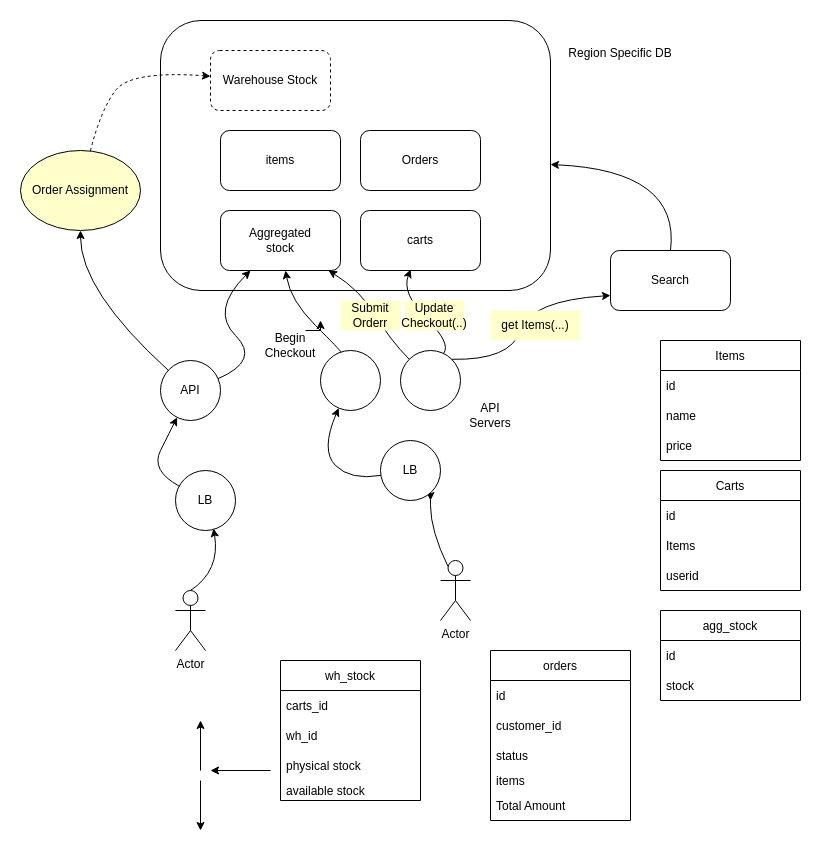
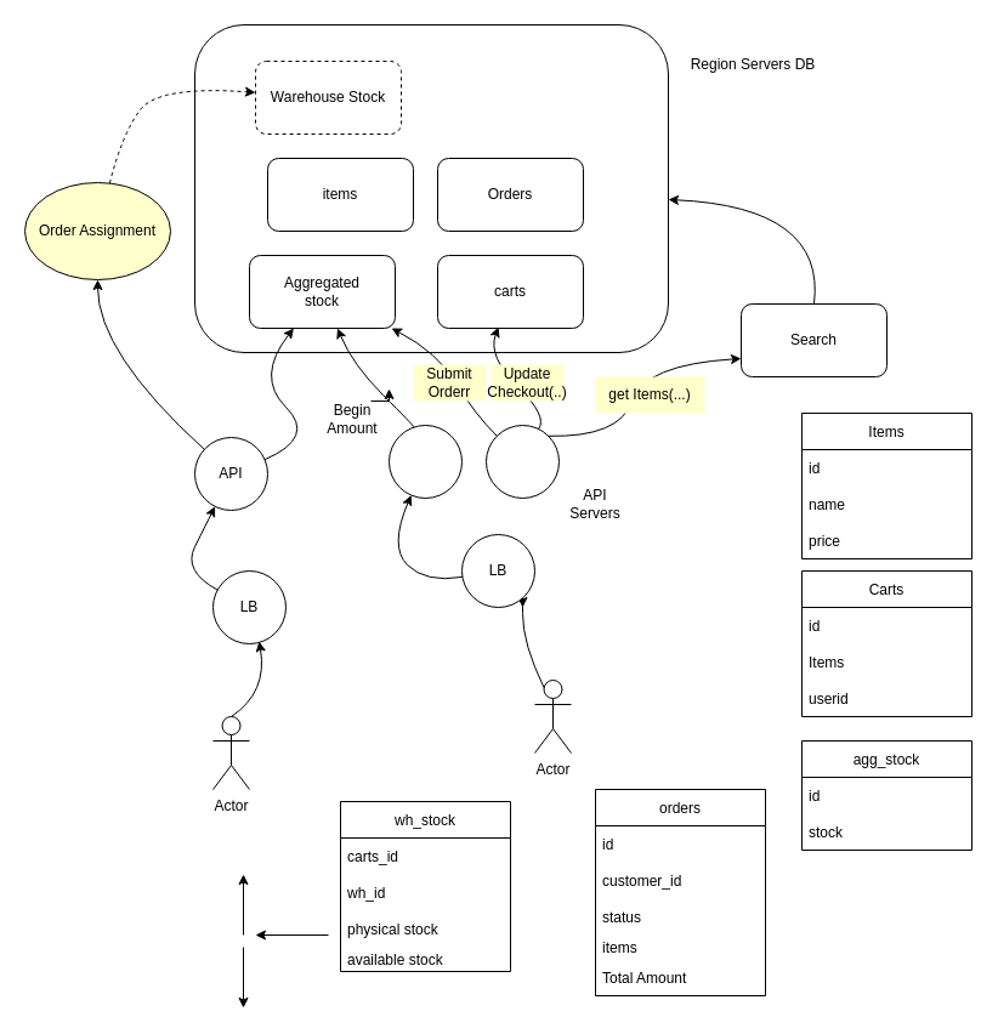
  <mxCell id="0" />
  <mxCell id="1" parent="0" />
  <mxCell id="2" value="" style="rounded=1;whiteSpace=wrap;html=1;" parent="1" vertex="1"><mxGeometry x="160" y="20" width="390" height="270" as="geometry" /></mxCell>
- <mxCell id="3" value="Aggregated&lt;br&gt;stock" style="rounded=1;whiteSpace=wrap;html=1;" parent="1" vertex="1"><mxGeometry x="220" y="210" width="120" height="60" as="geometry" /></mxCell>
+ <mxCell id="3" value="Aggregated&lt;br&gt;stock" style="rounded=1;whiteSpace=wrap;html=1;" parent="1" vertex="1"><mxGeometry x="205" y="210" width="120" height="60" as="geometry" /></mxCell>
  <mxCell id="4" value="items" style="rounded=1;whiteSpace=wrap;html=1;" parent="1" vertex="1"><mxGeometry x="220" y="130" width="120" height="60" as="geometry" /></mxCell>
  <mxCell id="5" value="Orders" style="rounded=1;whiteSpace=wrap;html=1;" parent="1" vertex="1"><mxGeometry x="360" y="130" width="120" height="60" as="geometry" /></mxCell>
  <mxCell id="6" value="carts" style="rounded=1;whiteSpace=wrap;html=1;" parent="1" vertex="1"><mxGeometry x="360" y="210" width="120" height="60" as="geometry" /></mxCell>
  <mxCell id="7" value="API" style="ellipse;whiteSpace=wrap;html=1;aspect=fixed;" parent="1" vertex="1"><mxGeometry x="160" y="360" width="60" height="60" as="geometry" /></mxCell>
  <mxCell id="8" value="" style="ellipse;whiteSpace=wrap;html=1;aspect=fixed;" parent="1" vertex="1"><mxGeometry x="320" y="350" width="60" height="60" as="geometry" /></mxCell>
  <mxCell id="9" value="" style="ellipse;whiteSpace=wrap;html=1;aspect=fixed;" parent="1" vertex="1"><mxGeometry x="400" y="350" width="60" height="60" as="geometry" /></mxCell>
  <mxCell id="10" value="API Servers" style="text;html=1;strokeColor=none;fillColor=none;align=center;verticalAlign=middle;whiteSpace=wrap;rounded=0;" parent="1" vertex="1"><mxGeometry x="460" y="400" width="60" height="30" as="geometry" /></mxCell>
- <mxCell id="11" value="Region Specific DB" style="text;html=1;strokeColor=none;fillColor=none;align=center;verticalAlign=middle;whiteSpace=wrap;rounded=0;" parent="1" vertex="1"><mxGeometry x="560" y="30" width="120" height="45" as="geometry" /></mxCell>
+ <mxCell id="11" value="Region Servers DB" style="text;html=1;strokeColor=none;fillColor=none;align=center;verticalAlign=middle;whiteSpace=wrap;rounded=0;" parent="1" vertex="1"><mxGeometry x="560" y="30" width="120" height="45" as="geometry" /></mxCell>
  <mxCell id="12" value="Actor" style="shape=umlActor;verticalLabelPosition=bottom;verticalAlign=top;html=1;outlineConnect=0;" parent="1" vertex="1"><mxGeometry x="175" y="590" width="30" height="60" as="geometry" /></mxCell>
  <mxCell id="13" value="Actor" style="shape=umlActor;verticalLabelPosition=bottom;verticalAlign=top;html=1;outlineConnect=0;" parent="1" vertex="1"><mxGeometry x="440" y="560" width="30" height="60" as="geometry" /></mxCell>
  <mxCell id="14" value="" style="curved=1;endArrow=classic;html=1;rounded=0;exitX=0.5;exitY=0;exitDx=0;exitDy=0;exitPerimeter=0;entryX=0.633;entryY=0.967;entryDx=0;entryDy=0;entryPerimeter=0;" parent="1" source="12" target="51" edge="1"><mxGeometry width="50" height="50" relative="1" as="geometry"><mxPoint x="410" y="350" as="sourcePoint" /><mxPoint x="460" y="300" as="targetPoint" /><Array as="points"><mxPoint x="220" y="570" /></Array></mxGeometry></mxCell>
  <mxCell id="15" value="" style="curved=1;endArrow=classic;html=1;rounded=0;exitX=1;exitY=0;exitDx=0;exitDy=0;entryX=0;entryY=0.75;entryDx=0;entryDy=0;startArrow=none;" edge="1" parent="1" source="9" target="16"><mxGeometry width="50" height="50" relative="1" as="geometry"><mxPoint x="590" y="340" as="sourcePoint" /><mxPoint x="640" y="290" as="targetPoint" /><Array as="points"><mxPoint x="510" y="360" /><mxPoint x="530" y="300" /></Array></mxGeometry></mxCell>
  <mxCell id="16" value="Search" style="rounded=1;whiteSpace=wrap;html=1;" vertex="1" parent="1"><mxGeometry x="610" y="250" width="120" height="60" as="geometry" /></mxCell>
  <mxCell id="17" value="" style="curved=1;endArrow=classic;html=1;rounded=0;exitX=0.5;exitY=0;exitDx=0;exitDy=0;" edge="1" parent="1" source="16" target="2"><mxGeometry width="50" height="50" relative="1" as="geometry"><mxPoint x="640" y="110" as="sourcePoint" /><mxPoint x="690" y="60" as="targetPoint" /><Array as="points"><mxPoint x="680" y="170" /></Array></mxGeometry></mxCell>
  <mxCell id="18" value="" style="curved=1;endArrow=classic;html=1;rounded=0;exitX=0.25;exitY=0.1;exitDx=0;exitDy=0;exitPerimeter=0;entryX=0.833;entryY=1;entryDx=0;entryDy=0;entryPerimeter=0;" edge="1" parent="1" source="13" target="31"><mxGeometry width="50" height="50" relative="1" as="geometry"><mxPoint x="285" y="510" as="sourcePoint" /><mxPoint x="410" y="460" as="targetPoint" /><Array as="points"><mxPoint x="430" y="530" /><mxPoint x="430" y="480" /></Array></mxGeometry></mxCell>
  <mxCell id="19" value="Items" style="swimlane;fontStyle=0;childLayout=stackLayout;horizontal=1;startSize=30;horizontalStack=0;resizeParent=1;resizeParentMax=0;resizeLast=0;collapsible=1;marginBottom=0;" vertex="1" parent="1"><mxGeometry x="660" y="340" width="140" height="120" as="geometry" /></mxCell>
  <mxCell id="20" value="id" style="text;strokeColor=none;fillColor=none;align=left;verticalAlign=middle;spacingLeft=4;spacingRight=4;overflow=hidden;points=[[0,0.5],[1,0.5]];portConstraint=eastwest;rotatable=0;" vertex="1" parent="19"><mxGeometry y="30" width="140" height="30" as="geometry" /></mxCell>
  <mxCell id="21" value="name" style="text;strokeColor=none;fillColor=none;align=left;verticalAlign=middle;spacingLeft=4;spacingRight=4;overflow=hidden;points=[[0,0.5],[1,0.5]];portConstraint=eastwest;rotatable=0;" vertex="1" parent="19"><mxGeometry y="60" width="140" height="30" as="geometry" /></mxCell>
  <mxCell id="22" value="price" style="text;strokeColor=none;fillColor=none;align=left;verticalAlign=middle;spacingLeft=4;spacingRight=4;overflow=hidden;points=[[0,0.5],[1,0.5]];portConstraint=eastwest;rotatable=0;" vertex="1" parent="19"><mxGeometry y="90" width="140" height="30" as="geometry" /></mxCell>
  <mxCell id="23" value="" style="curved=1;endArrow=classic;html=1;rounded=0;exitX=0;exitY=0;exitDx=0;exitDy=0;" edge="1" parent="1" source="9" target="3"><mxGeometry width="50" height="50" relative="1" as="geometry"><mxPoint x="370" y="340" as="sourcePoint" /><mxPoint x="420" y="290" as="targetPoint" /><Array as="points"><mxPoint x="390" y="340" /><mxPoint x="360" y="290" /></Array></mxGeometry></mxCell>
  <mxCell id="24" value="" style="curved=1;endArrow=classic;html=1;rounded=0;" edge="1" parent="1" source="7" target="3"><mxGeometry width="50" height="50" relative="1" as="geometry"><mxPoint x="210" y="360" as="sourcePoint" /><mxPoint x="260" y="310" as="targetPoint" /><Array as="points"><mxPoint x="260" y="360" /><mxPoint x="210" y="310" /></Array></mxGeometry></mxCell>
  <mxCell id="25" value="Carts" style="swimlane;fontStyle=0;childLayout=stackLayout;horizontal=1;startSize=30;horizontalStack=0;resizeParent=1;resizeParentMax=0;resizeLast=0;collapsible=1;marginBottom=0;" vertex="1" parent="1"><mxGeometry x="660" y="470" width="140" height="120" as="geometry" /></mxCell>
  <mxCell id="26" value="id" style="text;strokeColor=none;fillColor=none;align=left;verticalAlign=middle;spacingLeft=4;spacingRight=4;overflow=hidden;points=[[0,0.5],[1,0.5]];portConstraint=eastwest;rotatable=0;" vertex="1" parent="25"><mxGeometry y="30" width="140" height="30" as="geometry" /></mxCell>
  <mxCell id="27" value="Items" style="text;strokeColor=none;fillColor=none;align=left;verticalAlign=middle;spacingLeft=4;spacingRight=4;overflow=hidden;points=[[0,0.5],[1,0.5]];portConstraint=eastwest;rotatable=0;" vertex="1" parent="25"><mxGeometry y="60" width="140" height="30" as="geometry" /></mxCell>
  <mxCell id="28" value="userid" style="text;strokeColor=none;fillColor=none;align=left;verticalAlign=middle;spacingLeft=4;spacingRight=4;overflow=hidden;points=[[0,0.5],[1,0.5]];portConstraint=eastwest;rotatable=0;" vertex="1" parent="25"><mxGeometry y="90" width="140" height="30" as="geometry" /></mxCell>
  <mxCell id="29" value="" style="curved=1;endArrow=classic;html=1;rounded=0;entryX=0.417;entryY=0.983;entryDx=0;entryDy=0;entryPerimeter=0;exitX=0.717;exitY=0.05;exitDx=0;exitDy=0;exitPerimeter=0;" edge="1" parent="1" source="9" target="6"><mxGeometry width="50" height="50" relative="1" as="geometry"><mxPoint x="453.724" y="353.896" as="sourcePoint" /><mxPoint x="365" y="273" as="targetPoint" /><Array as="points"><mxPoint x="451" y="343" /><mxPoint x="401" y="293" /></Array></mxGeometry></mxCell>
  <mxCell id="30" value="Update Checkout(..)" style="text;html=1;strokeColor=none;fillColor=#FFFFCC;align=center;verticalAlign=middle;whiteSpace=wrap;rounded=0;" vertex="1" parent="1"><mxGeometry x="404" y="300" width="60" height="30" as="geometry" /></mxCell>
  <mxCell id="31" value="LB" style="ellipse;whiteSpace=wrap;html=1;aspect=fixed;" vertex="1" parent="1"><mxGeometry x="380" y="440" width="60" height="60" as="geometry" /></mxCell>
  <mxCell id="32" value="" style="curved=1;endArrow=classic;html=1;rounded=0;" edge="1" parent="1" source="31" target="8"><mxGeometry width="50" height="50" relative="1" as="geometry"><mxPoint x="300" y="480" as="sourcePoint" /><mxPoint x="350" y="430" as="targetPoint" /><Array as="points"><mxPoint x="350" y="480" /><mxPoint x="320" y="450" /></Array></mxGeometry></mxCell>
  <mxCell id="33" value="" style="curved=1;endArrow=classic;html=1;rounded=0;" edge="1" parent="1" source="8" target="3"><mxGeometry width="50" height="50" relative="1" as="geometry"><mxPoint x="290" y="350" as="sourcePoint" /><mxPoint x="340" y="300" as="targetPoint" /><Array as="points"><mxPoint x="340" y="350" /><mxPoint x="290" y="300" /></Array></mxGeometry></mxCell>
  <mxCell id="34" style="edgeStyle=orthogonalEdgeStyle;rounded=0;orthogonalLoop=1;jettySize=auto;html=1;exitX=0.75;exitY=0;exitDx=0;exitDy=0;" edge="1" parent="1" source="35"><mxGeometry relative="1" as="geometry"><mxPoint x="320" y="320" as="targetPoint" /></mxGeometry></mxCell>
- <mxCell id="35" value="Begin&lt;br&gt;Checkout" style="text;html=1;strokeColor=none;fillColor=none;align=center;verticalAlign=middle;whiteSpace=wrap;rounded=0;" vertex="1" parent="1"><mxGeometry x="260" y="330" width="60" height="30" as="geometry" /></mxCell>
+ <mxCell id="35" value="Begin&lt;br&gt;Amount" style="text;html=1;strokeColor=none;fillColor=none;align=center;verticalAlign=middle;whiteSpace=wrap;rounded=0;" vertex="1" parent="1"><mxGeometry x="260" y="330" width="60" height="30" as="geometry" /></mxCell>
  <mxCell id="36" value="agg_stock" style="swimlane;fontStyle=0;childLayout=stackLayout;horizontal=1;startSize=30;horizontalStack=0;resizeParent=1;resizeParentMax=0;resizeLast=0;collapsible=1;marginBottom=0;" vertex="1" parent="1"><mxGeometry x="660" y="610" width="140" height="90" as="geometry" /></mxCell>
  <mxCell id="37" value="id" style="text;strokeColor=none;fillColor=none;align=left;verticalAlign=middle;spacingLeft=4;spacingRight=4;overflow=hidden;points=[[0,0.5],[1,0.5]];portConstraint=eastwest;rotatable=0;" vertex="1" parent="36"><mxGeometry y="30" width="140" height="30" as="geometry" /></mxCell>
  <mxCell id="38" value="stock" style="text;strokeColor=none;fillColor=none;align=left;verticalAlign=middle;spacingLeft=4;spacingRight=4;overflow=hidden;points=[[0,0.5],[1,0.5]];portConstraint=eastwest;rotatable=0;" vertex="1" parent="36"><mxGeometry y="60" width="140" height="30" as="geometry" /></mxCell>
  <mxCell id="39" value="Submit&lt;br&gt;Orderr" style="text;html=1;strokeColor=none;fillColor=#FFFFCC;align=center;verticalAlign=middle;whiteSpace=wrap;rounded=0;" vertex="1" parent="1"><mxGeometry x="340" y="300" width="60" height="30" as="geometry" /></mxCell>
  <mxCell id="40" value="get Items(...)" style="text;html=1;strokeColor=none;fillColor=#FFFFCC;align=center;verticalAlign=middle;whiteSpace=wrap;rounded=0;" vertex="1" parent="1"><mxGeometry x="490" y="310" width="90" height="30" as="geometry" /></mxCell>
  <mxCell id="41" value="orders" style="swimlane;fontStyle=0;childLayout=stackLayout;horizontal=1;startSize=30;horizontalStack=0;resizeParent=1;resizeParentMax=0;resizeLast=0;collapsible=1;marginBottom=0;" vertex="1" parent="1"><mxGeometry x="490" y="650" width="140" height="170" as="geometry" /></mxCell>
  <mxCell id="42" value="id" style="text;strokeColor=none;fillColor=none;align=left;verticalAlign=middle;spacingLeft=4;spacingRight=4;overflow=hidden;points=[[0,0.5],[1,0.5]];portConstraint=eastwest;rotatable=0;" vertex="1" parent="41"><mxGeometry y="30" width="140" height="30" as="geometry" /></mxCell>
  <mxCell id="43" value="customer_id" style="text;strokeColor=none;fillColor=none;align=left;verticalAlign=middle;spacingLeft=4;spacingRight=4;overflow=hidden;points=[[0,0.5],[1,0.5]];portConstraint=eastwest;rotatable=0;" vertex="1" parent="41"><mxGeometry y="60" width="140" height="30" as="geometry" /></mxCell>
  <mxCell id="44" value="status" style="text;strokeColor=none;fillColor=none;align=left;verticalAlign=middle;spacingLeft=4;spacingRight=4;overflow=hidden;points=[[0,0.5],[1,0.5]];portConstraint=eastwest;rotatable=0;" vertex="1" parent="41"><mxGeometry y="90" width="140" height="30" as="geometry" /></mxCell>
  <mxCell id="45" value="items" style="text;strokeColor=none;fillColor=none;align=left;verticalAlign=middle;spacingLeft=4;spacingRight=4;overflow=hidden;points=[[0,0.5],[1,0.5]];portConstraint=eastwest;rotatable=0;" vertex="1" parent="41"><mxGeometry y="120" width="140" height="20" as="geometry" /></mxCell>
  <mxCell id="46" value="Total Amount" style="text;strokeColor=none;fillColor=none;align=left;verticalAlign=middle;spacingLeft=4;spacingRight=4;overflow=hidden;points=[[0,0.5],[1,0.5]];portConstraint=eastwest;rotatable=0;" vertex="1" parent="41"><mxGeometry y="140" width="140" height="30" as="geometry" /></mxCell>
  <mxCell id="47" value="Order Assignment" style="ellipse;whiteSpace=wrap;html=1;fillColor=#FFFFCC;" vertex="1" parent="1"><mxGeometry y="150" width="120" height="80" as="geometry" x="20" /></mxCell>
  <mxCell id="48" value="Warehouse Stock" style="rounded=1;whiteSpace=wrap;html=1;dashed=1;" vertex="1" parent="1"><mxGeometry x="210" y="50" width="120" height="60" as="geometry" /></mxCell>
  <mxCell id="49" value="" style="curved=1;endArrow=classic;html=1;rounded=0;" edge="1" parent="1" source="7" target="47"><mxGeometry width="50" height="50" relative="1" as="geometry"><mxPoint x="70" y="310" as="sourcePoint" /><mxPoint x="120" y="260" as="targetPoint" /><Array as="points"><mxPoint x="80" y="290" /></Array></mxGeometry></mxCell>
  <mxCell id="50" value="" style="curved=1;endArrow=classic;html=1;rounded=0;dashed=1;" edge="1" parent="1" source="47" target="48"><mxGeometry width="50" height="50" relative="1" as="geometry"><mxPoint x="60" y="110" as="sourcePoint" /><mxPoint x="110" y="60" as="targetPoint" /><Array as="points"><mxPoint x="100" y="110" /><mxPoint x="130" y="70" /></Array></mxGeometry></mxCell>
  <mxCell id="51" value="LB" style="ellipse;whiteSpace=wrap;html=1;aspect=fixed;" vertex="1" parent="1"><mxGeometry x="175" y="470" width="60" height="60" as="geometry" /></mxCell>
  <mxCell id="52" value="" style="curved=1;endArrow=classic;html=1;rounded=0;" edge="1" parent="1" source="51" target="7"><mxGeometry width="50" height="50" relative="1" as="geometry"><mxPoint x="50" y="490" as="sourcePoint" /><mxPoint x="100" y="440" as="targetPoint" /><Array as="points"><mxPoint x="150" y="470" /><mxPoint x="170" y="430" /></Array></mxGeometry></mxCell>
  <mxCell id="53" value="wh_stock" style="swimlane;fontStyle=0;childLayout=stackLayout;horizontal=1;startSize=30;horizontalStack=0;resizeParent=1;resizeParentMax=0;resizeLast=0;collapsible=1;marginBottom=0;" vertex="1" parent="1"><mxGeometry x="280" y="660" width="140" height="140" as="geometry" /></mxCell>
  <mxCell id="54" value="carts_id" style="text;strokeColor=none;fillColor=none;align=left;verticalAlign=middle;spacingLeft=4;spacingRight=4;overflow=hidden;points=[[0,0.5],[1,0.5]];portConstraint=eastwest;rotatable=0;" vertex="1" parent="53"><mxGeometry y="30" width="140" height="30" as="geometry" /></mxCell>
  <mxCell id="55" value="wh_id" style="text;strokeColor=none;fillColor=none;align=left;verticalAlign=middle;spacingLeft=4;spacingRight=4;overflow=hidden;points=[[0,0.5],[1,0.5]];portConstraint=eastwest;rotatable=0;" vertex="1" parent="53"><mxGeometry y="60" width="140" height="30" as="geometry" /></mxCell>
  <mxCell id="56" value="physical stock" style="text;strokeColor=none;fillColor=none;align=left;verticalAlign=middle;spacingLeft=4;spacingRight=4;overflow=hidden;points=[[0,0.5],[1,0.5]];portConstraint=eastwest;rotatable=0;" vertex="1" parent="53"><mxGeometry y="90" width="140" height="30" as="geometry" /></mxCell>
  <mxCell id="57" value="available stock" style="text;strokeColor=none;fillColor=none;align=left;verticalAlign=middle;spacingLeft=4;spacingRight=4;overflow=hidden;points=[[0,0.5],[1,0.5]];portConstraint=eastwest;rotatable=0;" vertex="1" parent="53"><mxGeometry y="120" width="140" height="20" as="geometry" /></mxCell>
  <mxCell id="58" value="" style="endArrow=classic;html=1;rounded=0;" edge="1" parent="1"><mxGeometry width="50" height="50" relative="1" as="geometry"><mxPoint x="270" y="770" as="sourcePoint" /><mxPoint x="210" y="770" as="targetPoint" /></mxGeometry></mxCell>
  <mxCell id="59" value="" style="endArrow=classic;html=1;rounded=0;" edge="1" parent="1"><mxGeometry width="50" height="50" relative="1" as="geometry"><mxPoint x="200" y="770" as="sourcePoint" /><mxPoint x="200" y="720" as="targetPoint" /></mxGeometry></mxCell>
  <mxCell id="60" value="" style="endArrow=classic;html=1;rounded=0;" edge="1" parent="1"><mxGeometry width="50" height="50" relative="1" as="geometry"><mxPoint x="200" y="780" as="sourcePoint" /><mxPoint x="200" y="830" as="targetPoint" /></mxGeometry></mxCell>
